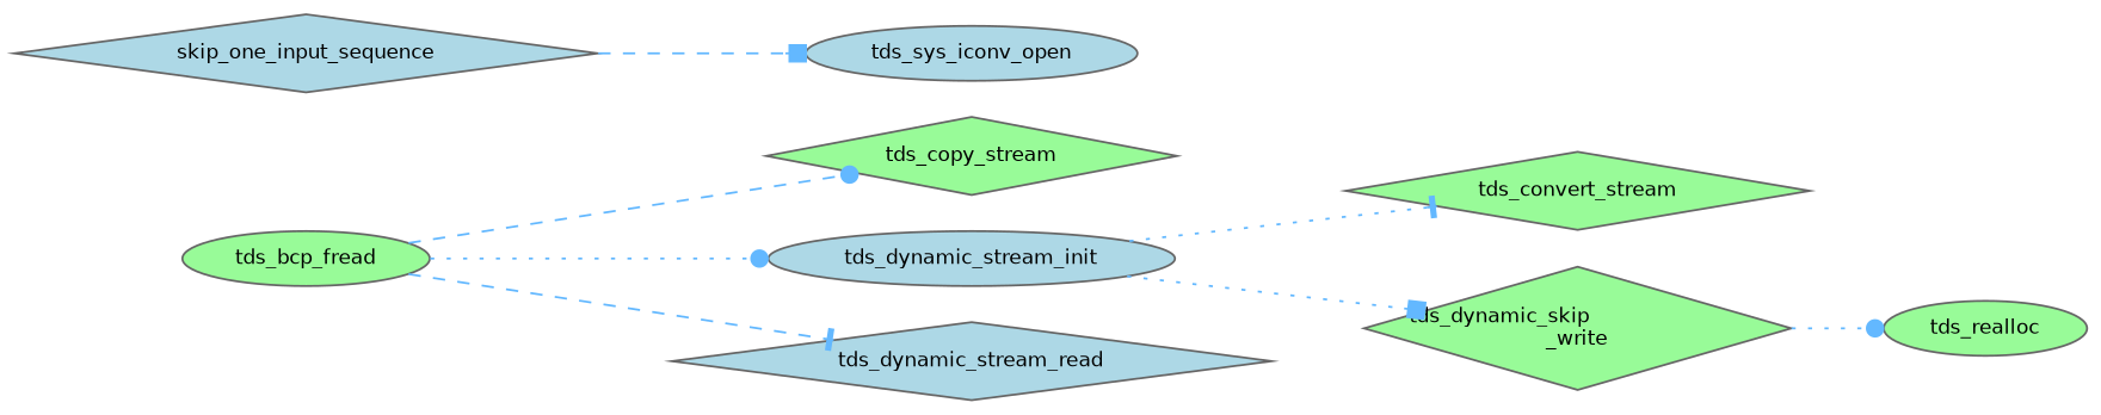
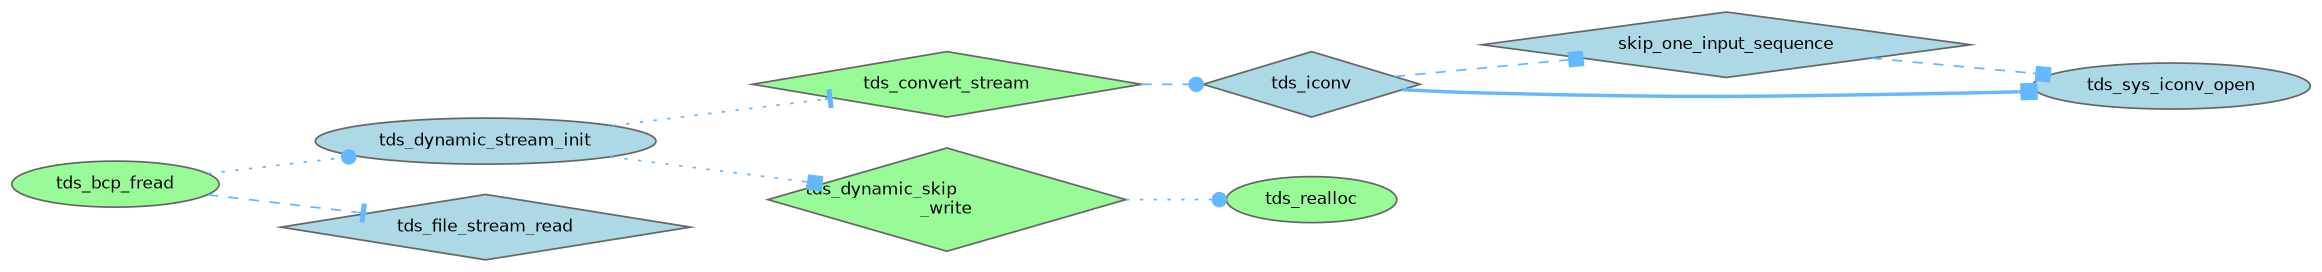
  digraph {
    rankdir=LR
    node [color=grey40 fillcolor=palegreen fontname=Helvetica fontsize=10 shape=diamond style=filled]
    edge [arrowhead=dot color=steelblue1 fontname=Helvetica fontsize=10 labelfontname=Helvetica labelfontsize=10 style=dashed]
    n1 [color=gray40 fontcolor=black height=0.2 label=tds_bcp_fread shape=ellipse width=0.4]
-   n2 [height=0.2 label=tds_copy_stream width=0.4]
    n3 [fillcolor=lightblue height=0.2 label=tds_dynamic_stream_init shape=ellipse width=0.4]
-   n4 [fillcolor=lightblue height=0.2 label=tds_dynamic_stream_read width=0.4]
+   n4 [fillcolor=lightblue height=0.2 label=tds_file_stream_read width=0.4]
    n5 [height=0.2 label=tds_convert_stream width=0.4]
+   n6 [fillcolor=lightblue height=0.2 label=tds_iconv width=0.4]
    n7 [height=0.2 label="tds_dynamic_skip\l_write" width=0.4]
    n8 [fillcolor=lightblue height=0.2 label=skip_one_input_sequence width=0.4]
    n9 [fillcolor=lightblue height=0.2 label=tds_sys_iconv_open shape=ellipse width=0.4]
    n10 [height=0.2 label=tds_realloc shape=ellipse width=0.4]
-   n1 -> n2
    n1 -> n3 [style=dotted]
    n1 -> n4 [arrowhead=tee]
    n3 -> n5 [arrowhead=tee style=dotted]
    n3 -> n7 [arrowhead=box style=dotted]
+   n5 -> n6
+   n6 -> n8 [arrowhead=box]
+   n6 -> n9 [arrowhead=box style=bold]
    n7 -> n10 [style=dotted]
    n8 -> n9 [arrowhead=box]
  }
